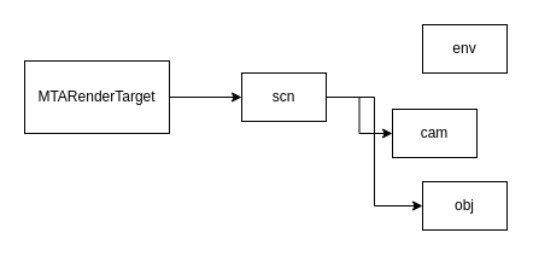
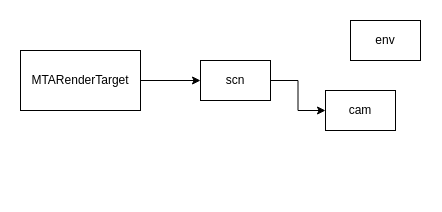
  <mxCell id="0" />
  <mxCell id="1" parent="0" />
  <mxCell id="2" value="" style="edgeStyle=orthogonalEdgeStyle;rounded=0;orthogonalLoop=1;jettySize=auto;html=1;" edge="1" parent="1" source="3" target="6"><mxGeometry relative="1" as="geometry" /></mxCell>
  <mxCell id="3" value="MTARenderTarget" style="whiteSpace=wrap;html=1;" vertex="1" parent="1"><mxGeometry x="20" y="50" width="120" height="60" as="geometry" /></mxCell>
  <mxCell id="4" value="" style="edgeStyle=orthogonalEdgeStyle;rounded=0;orthogonalLoop=1;jettySize=auto;html=1;entryX=0;entryY=0.5;entryDx=0;entryDy=0;" edge="1" parent="1" source="6" target="8"><mxGeometry relative="1" as="geometry" /></mxCell>
- <mxCell id="5" style="edgeStyle=orthogonalEdgeStyle;rounded=0;orthogonalLoop=1;jettySize=auto;html=1;entryX=0;entryY=0.5;entryDx=0;entryDy=0;" edge="1" parent="1" source="6" target="9"><mxGeometry relative="1" as="geometry" /></mxCell>
  <mxCell id="6" value="scn" style="whiteSpace=wrap;html=1;" vertex="1" parent="1"><mxGeometry x="200" y="60" width="70" height="40" as="geometry" /></mxCell>
  <mxCell id="7" value="env" style="whiteSpace=wrap;html=1;" vertex="1" parent="1"><mxGeometry x="350" y="20" width="70" height="40" as="geometry" /></mxCell>
  <mxCell id="8" value="cam" style="whiteSpace=wrap;html=1;" vertex="1" parent="1"><mxGeometry x="325" y="90" width="70" height="40" as="geometry" /></mxCell>
- <mxCell id="9" value="obj" style="whiteSpace=wrap;html=1;" vertex="1" parent="1"><mxGeometry x="350" y="150" width="70" height="40" as="geometry" /></mxCell>
